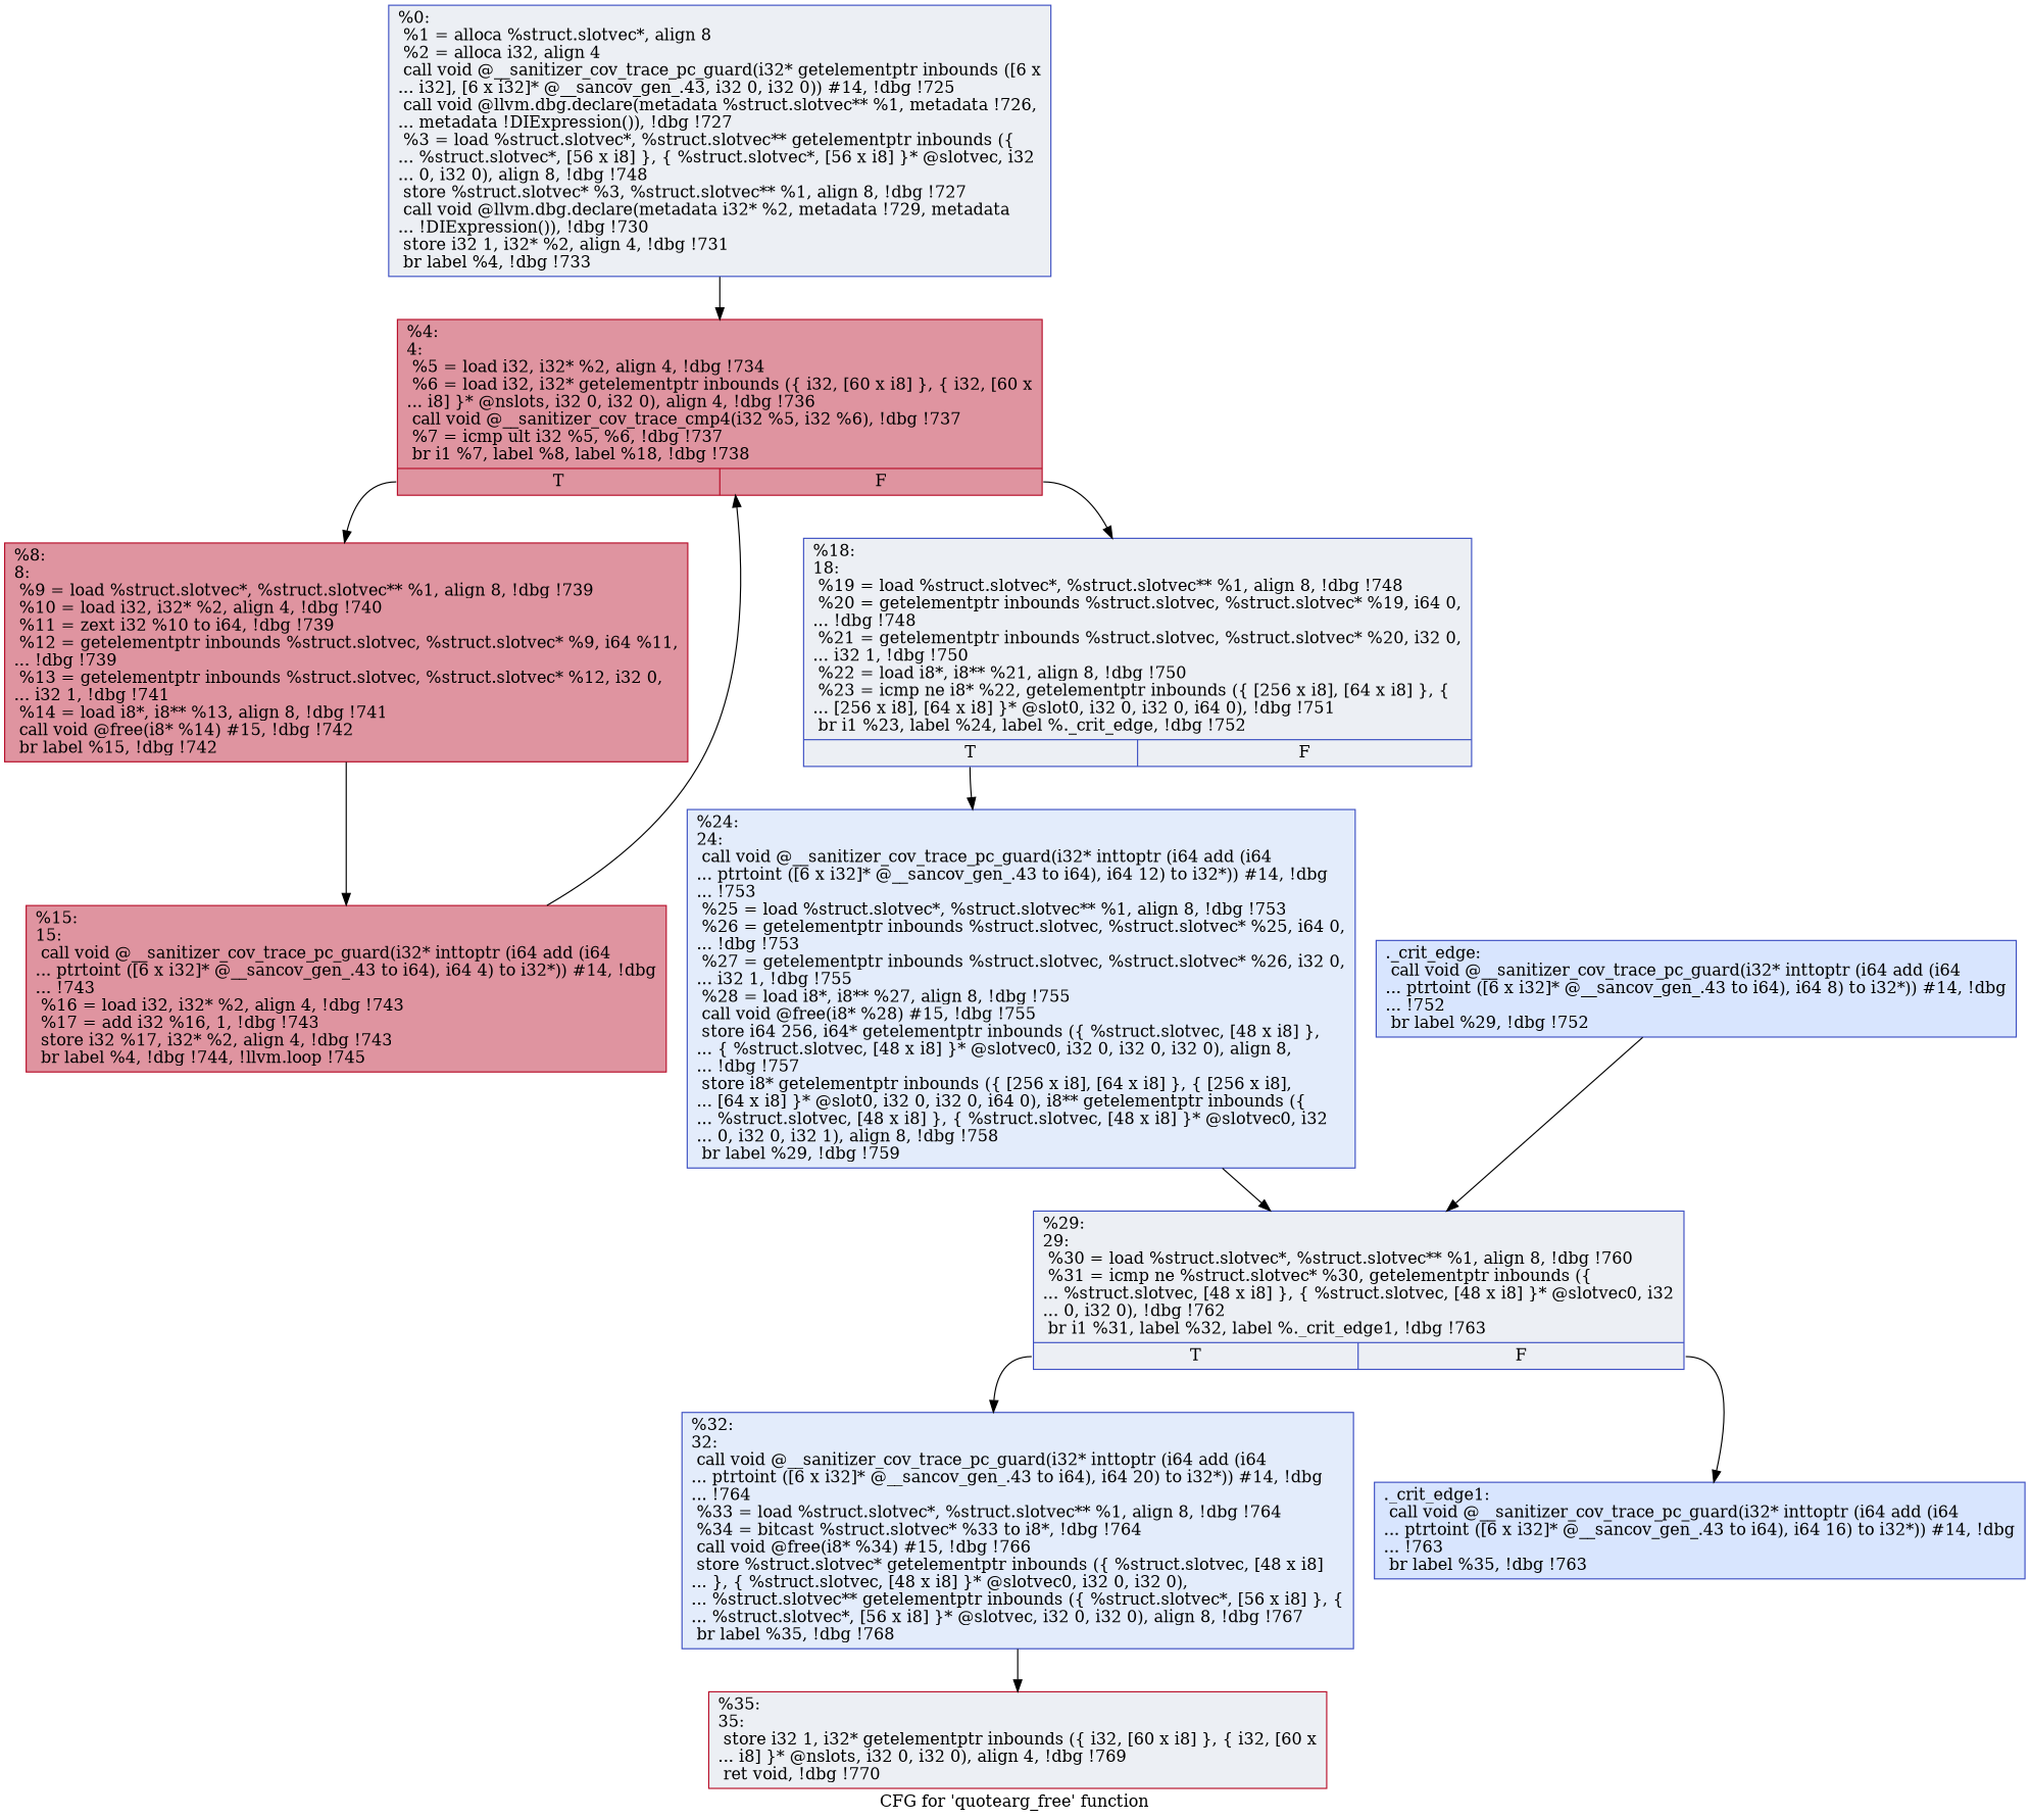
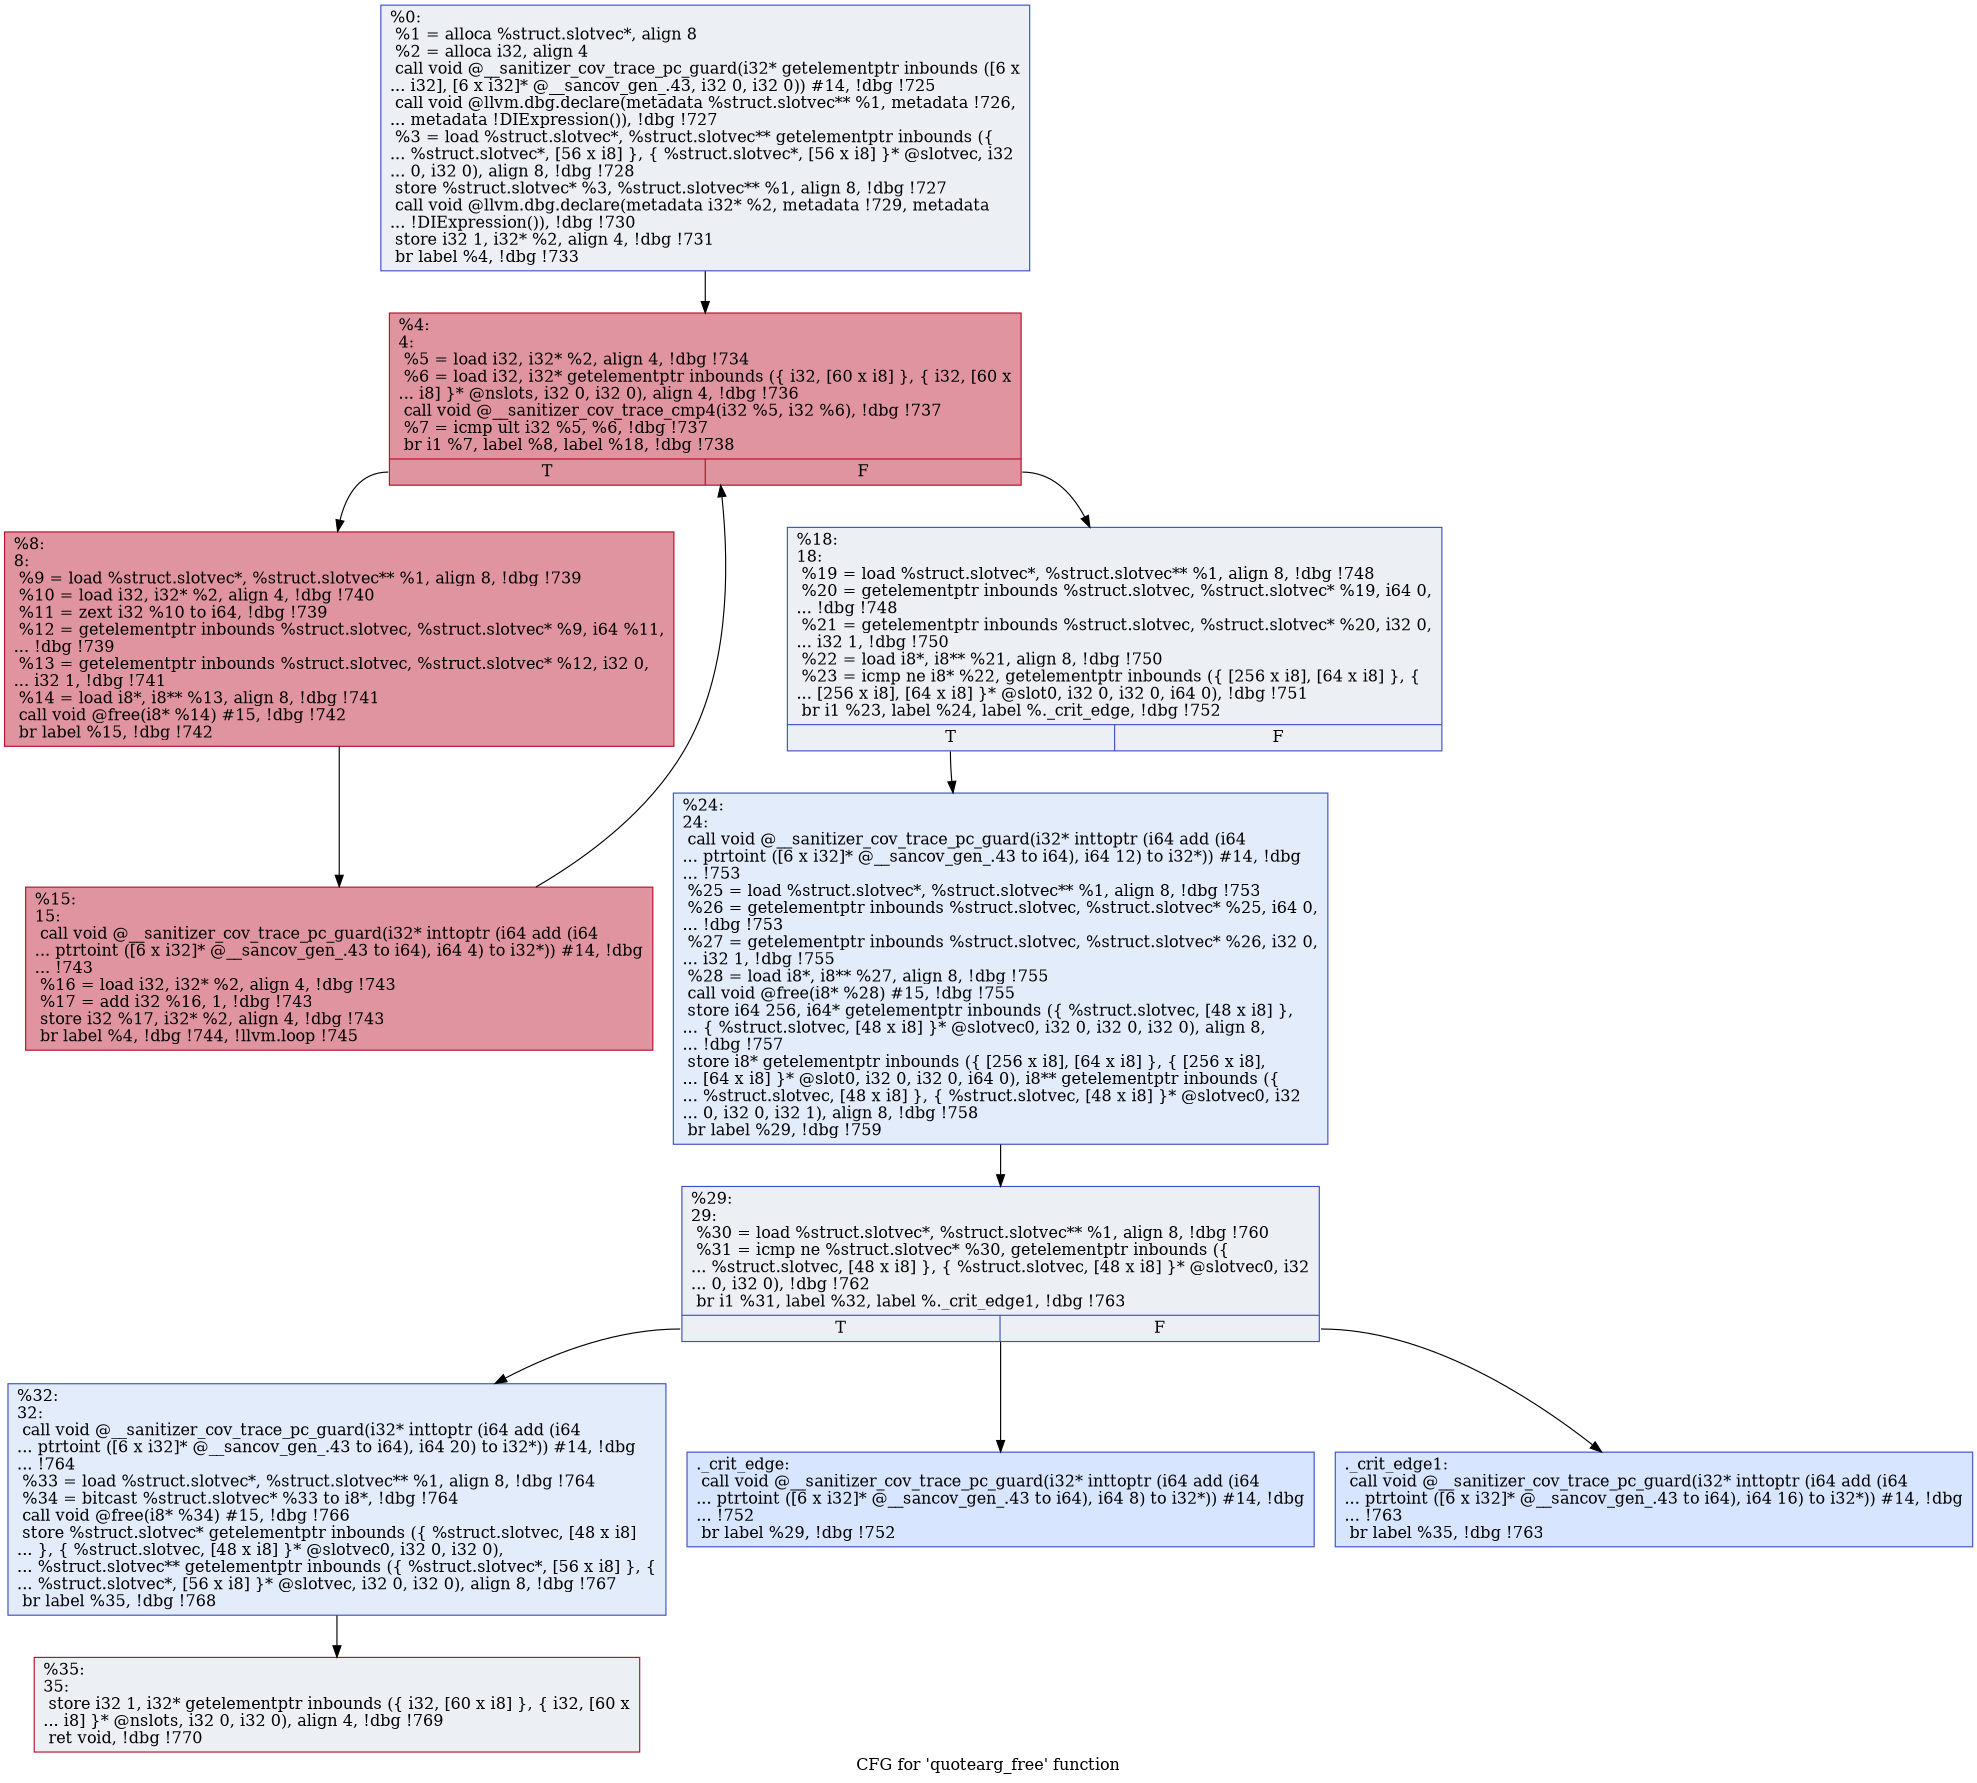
  digraph {
    label="CFG for 'quotearg_free' function"
    node [color="#3d50c3ff" fillcolor="#d4dbe670" shape=record style=filled]
-   n1 [label="{%0:\l  %1 = alloca %struct.slotvec*, align 8\l  %2 = alloca i32, align 4\l  call void @__sanitizer_cov_trace_pc_guard(i32* getelementptr inbounds ([6 x\l... i32], [6 x i32]* @__sancov_gen_.43, i32 0, i32 0)) #14, !dbg !725\l  call void @llvm.dbg.declare(metadata %struct.slotvec** %1, metadata !726,\l... metadata !DIExpression()), !dbg !727\l  %3 = load %struct.slotvec*, %struct.slotvec** getelementptr inbounds (\{\l... %struct.slotvec*, [56 x i8] \}, \{ %struct.slotvec*, [56 x i8] \}* @slotvec, i32\l... 0, i32 0), align 8, !dbg !748\l  store %struct.slotvec* %3, %struct.slotvec** %1, align 8, !dbg !727\l  call void @llvm.dbg.declare(metadata i32* %2, metadata !729, metadata\l... !DIExpression()), !dbg !730\l  store i32 1, i32* %2, align 4, !dbg !731\l  br label %4, !dbg !733\l}"]
+   n1 [label="{%0:\l  %1 = alloca %struct.slotvec*, align 8\l  %2 = alloca i32, align 4\l  call void @__sanitizer_cov_trace_pc_guard(i32* getelementptr inbounds ([6 x\l... i32], [6 x i32]* @__sancov_gen_.43, i32 0, i32 0)) #14, !dbg !725\l  call void @llvm.dbg.declare(metadata %struct.slotvec** %1, metadata !726,\l... metadata !DIExpression()), !dbg !727\l  %3 = load %struct.slotvec*, %struct.slotvec** getelementptr inbounds (\{\l... %struct.slotvec*, [56 x i8] \}, \{ %struct.slotvec*, [56 x i8] \}* @slotvec, i32\l... 0, i32 0), align 8, !dbg !728\l  store %struct.slotvec* %3, %struct.slotvec** %1, align 8, !dbg !727\l  call void @llvm.dbg.declare(metadata i32* %2, metadata !729, metadata\l... !DIExpression()), !dbg !730\l  store i32 1, i32* %2, align 4, !dbg !731\l  br label %4, !dbg !733\l}"]
    n2 [color="#b70d28ff" fillcolor="#b70d2870" label="{%4:\l4:                                                \l  %5 = load i32, i32* %2, align 4, !dbg !734\l  %6 = load i32, i32* getelementptr inbounds (\{ i32, [60 x i8] \}, \{ i32, [60 x\l... i8] \}* @nslots, i32 0, i32 0), align 4, !dbg !736\l  call void @__sanitizer_cov_trace_cmp4(i32 %5, i32 %6), !dbg !737\l  %7 = icmp ult i32 %5, %6, !dbg !737\l  br i1 %7, label %8, label %18, !dbg !738\l|{<s0>T|<s1>F}}"]
    n3 [color="#b70d28ff" fillcolor="#b70d2870" label="{%8:\l8:                                                \l  %9 = load %struct.slotvec*, %struct.slotvec** %1, align 8, !dbg !739\l  %10 = load i32, i32* %2, align 4, !dbg !740\l  %11 = zext i32 %10 to i64, !dbg !739\l  %12 = getelementptr inbounds %struct.slotvec, %struct.slotvec* %9, i64 %11,\l... !dbg !739\l  %13 = getelementptr inbounds %struct.slotvec, %struct.slotvec* %12, i32 0,\l... i32 1, !dbg !741\l  %14 = load i8*, i8** %13, align 8, !dbg !741\l  call void @free(i8* %14) #15, !dbg !742\l  br label %15, !dbg !742\l}"]
    n4 [label="{%18:\l18:                                               \l  %19 = load %struct.slotvec*, %struct.slotvec** %1, align 8, !dbg !748\l  %20 = getelementptr inbounds %struct.slotvec, %struct.slotvec* %19, i64 0,\l... !dbg !748\l  %21 = getelementptr inbounds %struct.slotvec, %struct.slotvec* %20, i32 0,\l... i32 1, !dbg !750\l  %22 = load i8*, i8** %21, align 8, !dbg !750\l  %23 = icmp ne i8* %22, getelementptr inbounds (\{ [256 x i8], [64 x i8] \}, \{\l... [256 x i8], [64 x i8] \}* @slot0, i32 0, i32 0, i64 0), !dbg !751\l  br i1 %23, label %24, label %._crit_edge, !dbg !752\l|{<s0>T|<s1>F}}"]
    n5 [color="#b70d28ff" fillcolor="#b70d2870" label="{%15:\l15:                                               \l  call void @__sanitizer_cov_trace_pc_guard(i32* inttoptr (i64 add (i64\l... ptrtoint ([6 x i32]* @__sancov_gen_.43 to i64), i64 4) to i32*)) #14, !dbg\l... !743\l  %16 = load i32, i32* %2, align 4, !dbg !743\l  %17 = add i32 %16, 1, !dbg !743\l  store i32 %17, i32* %2, align 4, !dbg !743\l  br label %4, !dbg !744, !llvm.loop !745\l}"]
    n6 [fillcolor="#bfd3f670" label="{%24:\l24:                                               \l  call void @__sanitizer_cov_trace_pc_guard(i32* inttoptr (i64 add (i64\l... ptrtoint ([6 x i32]* @__sancov_gen_.43 to i64), i64 12) to i32*)) #14, !dbg\l... !753\l  %25 = load %struct.slotvec*, %struct.slotvec** %1, align 8, !dbg !753\l  %26 = getelementptr inbounds %struct.slotvec, %struct.slotvec* %25, i64 0,\l... !dbg !753\l  %27 = getelementptr inbounds %struct.slotvec, %struct.slotvec* %26, i32 0,\l... i32 1, !dbg !755\l  %28 = load i8*, i8** %27, align 8, !dbg !755\l  call void @free(i8* %28) #15, !dbg !755\l  store i64 256, i64* getelementptr inbounds (\{ %struct.slotvec, [48 x i8] \},\l... \{ %struct.slotvec, [48 x i8] \}* @slotvec0, i32 0, i32 0, i32 0), align 8,\l... !dbg !757\l  store i8* getelementptr inbounds (\{ [256 x i8], [64 x i8] \}, \{ [256 x i8],\l... [64 x i8] \}* @slot0, i32 0, i32 0, i64 0), i8** getelementptr inbounds (\{\l... %struct.slotvec, [48 x i8] \}, \{ %struct.slotvec, [48 x i8] \}* @slotvec0, i32\l... 0, i32 0, i32 1), align 8, !dbg !758\l  br label %29, !dbg !759\l}"]
    n7 [label="{%29:\l29:                                               \l  %30 = load %struct.slotvec*, %struct.slotvec** %1, align 8, !dbg !760\l  %31 = icmp ne %struct.slotvec* %30, getelementptr inbounds (\{\l... %struct.slotvec, [48 x i8] \}, \{ %struct.slotvec, [48 x i8] \}* @slotvec0, i32\l... 0, i32 0), !dbg !762\l  br i1 %31, label %32, label %._crit_edge1, !dbg !763\l|{<s0>T|<s1>F}}"]
    n8 [fillcolor="#a7c5fe70" label="{._crit_edge:                                      \l  call void @__sanitizer_cov_trace_pc_guard(i32* inttoptr (i64 add (i64\l... ptrtoint ([6 x i32]* @__sancov_gen_.43 to i64), i64 8) to i32*)) #14, !dbg\l... !752\l  br label %29, !dbg !752\l}"]
    n9 [fillcolor="#bfd3f670" label="{%32:\l32:                                               \l  call void @__sanitizer_cov_trace_pc_guard(i32* inttoptr (i64 add (i64\l... ptrtoint ([6 x i32]* @__sancov_gen_.43 to i64), i64 20) to i32*)) #14, !dbg\l... !764\l  %33 = load %struct.slotvec*, %struct.slotvec** %1, align 8, !dbg !764\l  %34 = bitcast %struct.slotvec* %33 to i8*, !dbg !764\l  call void @free(i8* %34) #15, !dbg !766\l  store %struct.slotvec* getelementptr inbounds (\{ %struct.slotvec, [48 x i8]\l... \}, \{ %struct.slotvec, [48 x i8] \}* @slotvec0, i32 0, i32 0),\l... %struct.slotvec** getelementptr inbounds (\{ %struct.slotvec*, [56 x i8] \}, \{\l... %struct.slotvec*, [56 x i8] \}* @slotvec, i32 0, i32 0), align 8, !dbg !767\l  br label %35, !dbg !768\l}"]
    n10 [fillcolor="#a7c5fe70" label="{._crit_edge1:                                     \l  call void @__sanitizer_cov_trace_pc_guard(i32* inttoptr (i64 add (i64\l... ptrtoint ([6 x i32]* @__sancov_gen_.43 to i64), i64 16) to i32*)) #14, !dbg\l... !763\l  br label %35, !dbg !763\l}"]
    n11 [color="#b70d28ff" label="{%35:\l35:                                               \l  store i32 1, i32* getelementptr inbounds (\{ i32, [60 x i8] \}, \{ i32, [60 x\l... i8] \}* @nslots, i32 0, i32 0), align 4, !dbg !769\l  ret void, !dbg !770\l}"]
    n1 -> n2
    n2 -> n3 [tailport=s0]
    n2 -> n4 [tailport=s1]
    n3 -> n5
    n4 -> n6 [tailport=s0]
    n5 -> n2
    n6 -> n7
    n7 -> n9 [tailport=s0]
    n7 -> n10 [tailport=s1]
-   n8 -> n7
+   n7 -> n8
    n9 -> n11
  }
